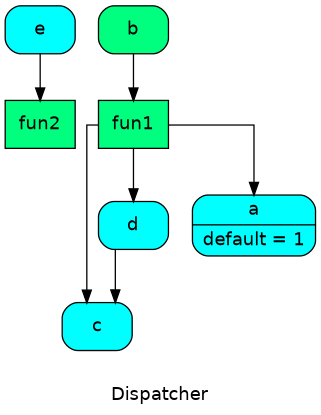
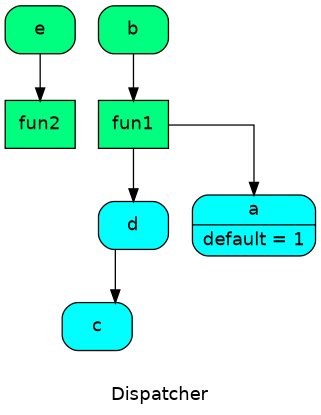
  digraph {
    fontname="DejaVu Sans"
    label=Dispatcher
    splines=ortho
    node [fillcolor=cyan fontname="DejaVu Sans" shape=Mrecord style=filled]
    edge [fontname="DejaVu Sans"]
-   n1 [label="{ e  }"]
+   n1 [fillcolor=springgreen label="{ e  }"]
    n2 [fillcolor=springgreen label="{ fun2  }" shape=record]
    n3 [label="{ c  }"]
    n4 [fillcolor=springgreen label="{ fun1  }" shape=record]
    n5 [label="{ d  }"]
    n6 [label="{ a | default = 1 }"]
    n7 [fillcolor=springgreen label="{ b  }"]
    n1 -> n2
-   n4 -> n3
    n4 -> n5
    n4 -> n6
    n5 -> n3
    n7 -> n4
  }
